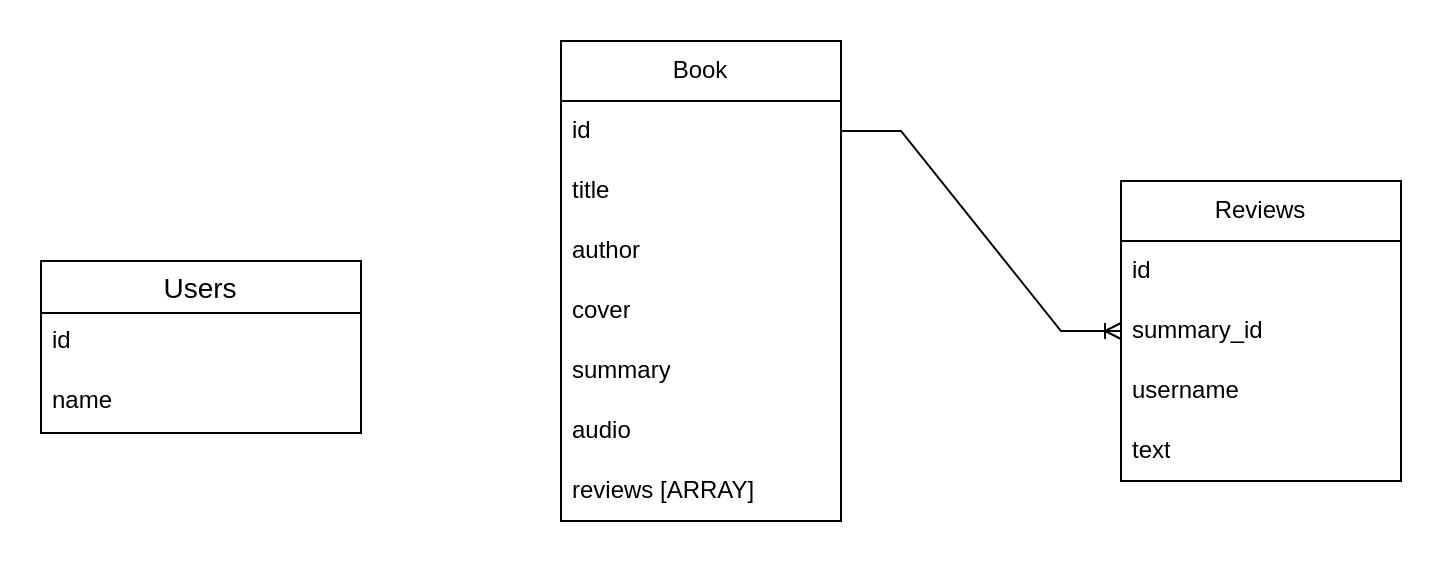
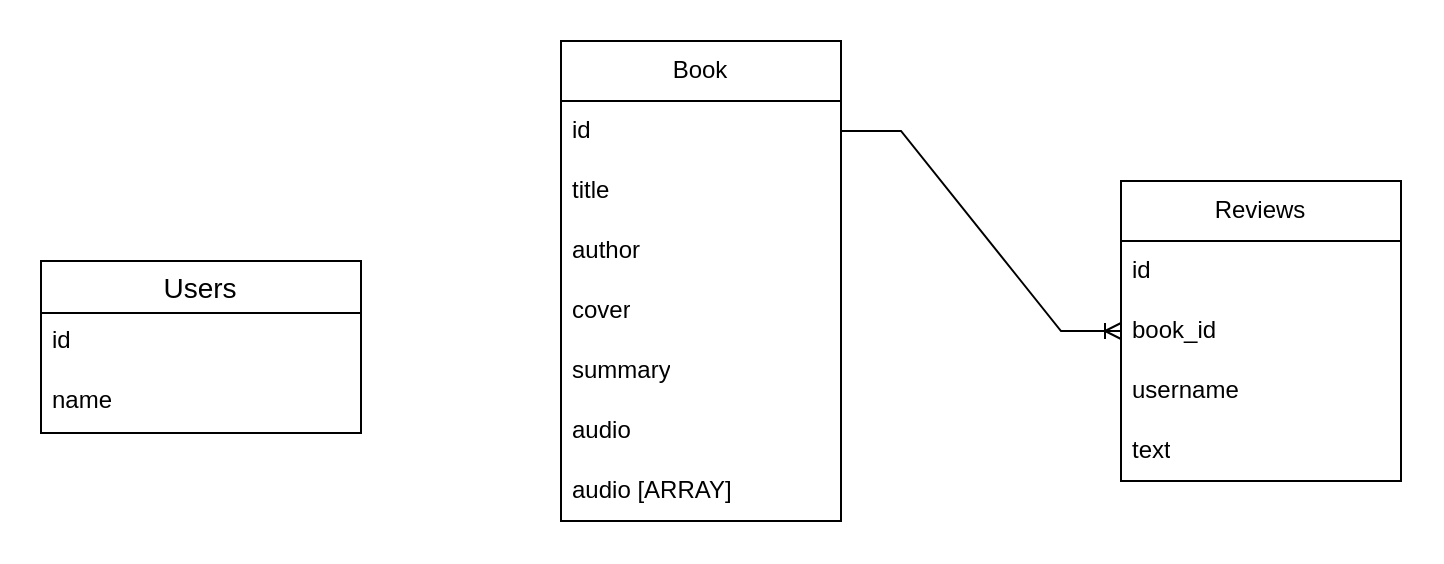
  <mxCell id="0" />
  <mxCell id="1" parent="0" />
  <mxCell id="2" value="Book" style="swimlane;fontStyle=0;childLayout=stackLayout;horizontal=1;startSize=30;horizontalStack=0;resizeParent=1;resizeParentMax=0;resizeLast=0;collapsible=1;marginBottom=0;whiteSpace=wrap;html=1;" vertex="1" parent="1"><mxGeometry x="280" y="20" width="140" height="240" as="geometry" /></mxCell>
  <mxCell id="3" value="id" style="text;strokeColor=none;fillColor=none;align=left;verticalAlign=middle;spacingLeft=4;spacingRight=4;overflow=hidden;points=[[0,0.5],[1,0.5]];portConstraint=eastwest;rotatable=0;whiteSpace=wrap;html=1;" vertex="1" parent="2"><mxGeometry y="30" width="140" height="30" as="geometry" /></mxCell>
  <mxCell id="4" value="title" style="text;strokeColor=none;fillColor=none;align=left;verticalAlign=middle;spacingLeft=4;spacingRight=4;overflow=hidden;points=[[0,0.5],[1,0.5]];portConstraint=eastwest;rotatable=0;whiteSpace=wrap;html=1;" vertex="1" parent="2"><mxGeometry y="60" width="140" height="30" as="geometry" /></mxCell>
  <mxCell id="5" value="author" style="text;strokeColor=none;fillColor=none;align=left;verticalAlign=middle;spacingLeft=4;spacingRight=4;overflow=hidden;points=[[0,0.5],[1,0.5]];portConstraint=eastwest;rotatable=0;whiteSpace=wrap;html=1;" vertex="1" parent="2"><mxGeometry y="90" width="140" height="30" as="geometry" /></mxCell>
  <mxCell id="6" value="cover" style="text;strokeColor=none;fillColor=none;align=left;verticalAlign=middle;spacingLeft=4;spacingRight=4;overflow=hidden;points=[[0,0.5],[1,0.5]];portConstraint=eastwest;rotatable=0;whiteSpace=wrap;html=1;" vertex="1" parent="2"><mxGeometry y="120" width="140" height="30" as="geometry" /></mxCell>
  <mxCell id="7" value="summary" style="text;strokeColor=none;fillColor=none;align=left;verticalAlign=middle;spacingLeft=4;spacingRight=4;overflow=hidden;points=[[0,0.5],[1,0.5]];portConstraint=eastwest;rotatable=0;whiteSpace=wrap;html=1;" vertex="1" parent="2"><mxGeometry y="150" width="140" height="30" as="geometry" /></mxCell>
  <mxCell id="8" value="audio" style="text;strokeColor=none;fillColor=none;align=left;verticalAlign=middle;spacingLeft=4;spacingRight=4;overflow=hidden;points=[[0,0.5],[1,0.5]];portConstraint=eastwest;rotatable=0;whiteSpace=wrap;html=1;" vertex="1" parent="2"><mxGeometry y="180" width="140" height="30" as="geometry" /></mxCell>
- <mxCell id="9" value="reviews [ARRAY]" style="text;strokeColor=none;fillColor=none;align=left;verticalAlign=middle;spacingLeft=4;spacingRight=4;overflow=hidden;points=[[0,0.5],[1,0.5]];portConstraint=eastwest;rotatable=0;whiteSpace=wrap;html=1;" vertex="1" parent="2"><mxGeometry y="210" width="140" height="30" as="geometry" /></mxCell>
+ <mxCell id="9" value="audio [ARRAY]" style="text;strokeColor=none;fillColor=none;align=left;verticalAlign=middle;spacingLeft=4;spacingRight=4;overflow=hidden;points=[[0,0.5],[1,0.5]];portConstraint=eastwest;rotatable=0;whiteSpace=wrap;html=1;" vertex="1" parent="2"><mxGeometry y="210" width="140" height="30" as="geometry" /></mxCell>
  <mxCell id="10" value="Reviews" style="swimlane;fontStyle=0;childLayout=stackLayout;horizontal=1;startSize=30;horizontalStack=0;resizeParent=1;resizeParentMax=0;resizeLast=0;collapsible=1;marginBottom=0;whiteSpace=wrap;html=1;" vertex="1" parent="1"><mxGeometry x="560" y="90" width="140" height="150" as="geometry" /></mxCell>
  <mxCell id="11" value="id" style="text;strokeColor=none;fillColor=none;align=left;verticalAlign=middle;spacingLeft=4;spacingRight=4;overflow=hidden;points=[[0,0.5],[1,0.5]];portConstraint=eastwest;rotatable=0;whiteSpace=wrap;html=1;" vertex="1" parent="10"><mxGeometry y="30" width="140" height="30" as="geometry" /></mxCell>
- <mxCell id="12" value="summary_id" style="text;strokeColor=none;fillColor=none;align=left;verticalAlign=middle;spacingLeft=4;spacingRight=4;overflow=hidden;points=[[0,0.5],[1,0.5]];portConstraint=eastwest;rotatable=0;whiteSpace=wrap;html=1;" vertex="1" parent="10"><mxGeometry y="60" width="140" height="30" as="geometry" /></mxCell>
+ <mxCell id="12" value="book_id" style="text;strokeColor=none;fillColor=none;align=left;verticalAlign=middle;spacingLeft=4;spacingRight=4;overflow=hidden;points=[[0,0.5],[1,0.5]];portConstraint=eastwest;rotatable=0;whiteSpace=wrap;html=1;" vertex="1" parent="10"><mxGeometry y="60" width="140" height="30" as="geometry" /></mxCell>
  <mxCell id="13" value="username" style="text;strokeColor=none;fillColor=none;align=left;verticalAlign=middle;spacingLeft=4;spacingRight=4;overflow=hidden;points=[[0,0.5],[1,0.5]];portConstraint=eastwest;rotatable=0;whiteSpace=wrap;html=1;" vertex="1" parent="10"><mxGeometry y="90" width="140" height="30" as="geometry" /></mxCell>
  <mxCell id="14" value="text" style="text;strokeColor=none;fillColor=none;align=left;verticalAlign=middle;spacingLeft=4;spacingRight=4;overflow=hidden;points=[[0,0.5],[1,0.5]];portConstraint=eastwest;rotatable=0;whiteSpace=wrap;html=1;" vertex="1" parent="10"><mxGeometry y="120" width="140" height="30" as="geometry" /></mxCell>
  <mxCell id="15" value="" style="edgeStyle=entityRelationEdgeStyle;fontSize=12;html=1;endArrow=ERoneToMany;rounded=0;exitX=1;exitY=0.5;exitDx=0;exitDy=0;entryX=0;entryY=0.5;entryDx=0;entryDy=0;" edge="1" parent="1" source="3" target="12"><mxGeometry width="100" height="100" relative="1" as="geometry"><mxPoint x="340" y="280" as="sourcePoint" /><mxPoint x="270" y="390" as="targetPoint" /><Array as="points"><mxPoint x="240" y="140" /></Array></mxGeometry></mxCell>
  <mxCell id="16" value="Users" style="swimlane;fontStyle=0;childLayout=stackLayout;horizontal=1;startSize=26;horizontalStack=0;resizeParent=1;resizeParentMax=0;resizeLast=0;collapsible=1;marginBottom=0;align=center;fontSize=14;" vertex="1" parent="1"><mxGeometry x="20" y="130" width="160" height="86" as="geometry" /></mxCell>
  <mxCell id="17" value="id" style="text;strokeColor=none;fillColor=none;spacingLeft=4;spacingRight=4;overflow=hidden;rotatable=0;points=[[0,0.5],[1,0.5]];portConstraint=eastwest;fontSize=12;whiteSpace=wrap;html=1;" vertex="1" parent="16"><mxGeometry y="26" width="160" height="30" as="geometry" /></mxCell>
  <mxCell id="18" value="name" style="text;strokeColor=none;fillColor=none;spacingLeft=4;spacingRight=4;overflow=hidden;rotatable=0;points=[[0,0.5],[1,0.5]];portConstraint=eastwest;fontSize=12;whiteSpace=wrap;html=1;" vertex="1" parent="16"><mxGeometry y="56" width="160" height="30" as="geometry" /></mxCell>
